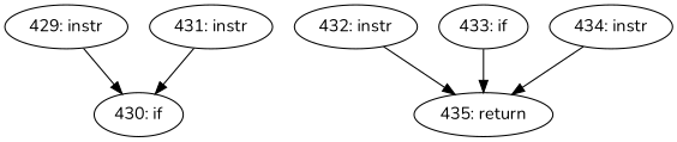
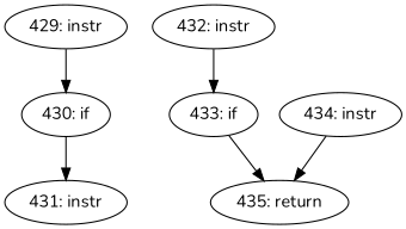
  digraph {
    fontname=Nunito
    node [fontname=Nunito]
    edge [fontname=Nunito]
    n1 [label="429: instr"]
    n2 [label="430: if"]
    n3 [label="431: instr"]
    n4 [label="432: instr"]
    n5 [label="433: if"]
    n6 [label="435: return"]
    n7 [label="434: instr"]
    n1 -> n2
-   n3 -> n2
-   n4 -> n6
+   n2 -> n3
+   n4 -> n5
    n5 -> n6
    n7 -> n6
  }
